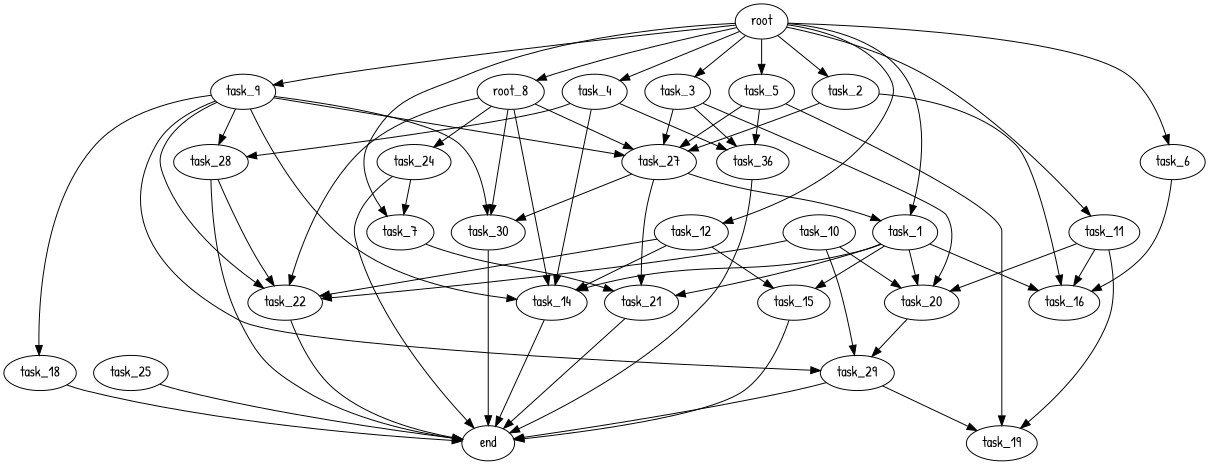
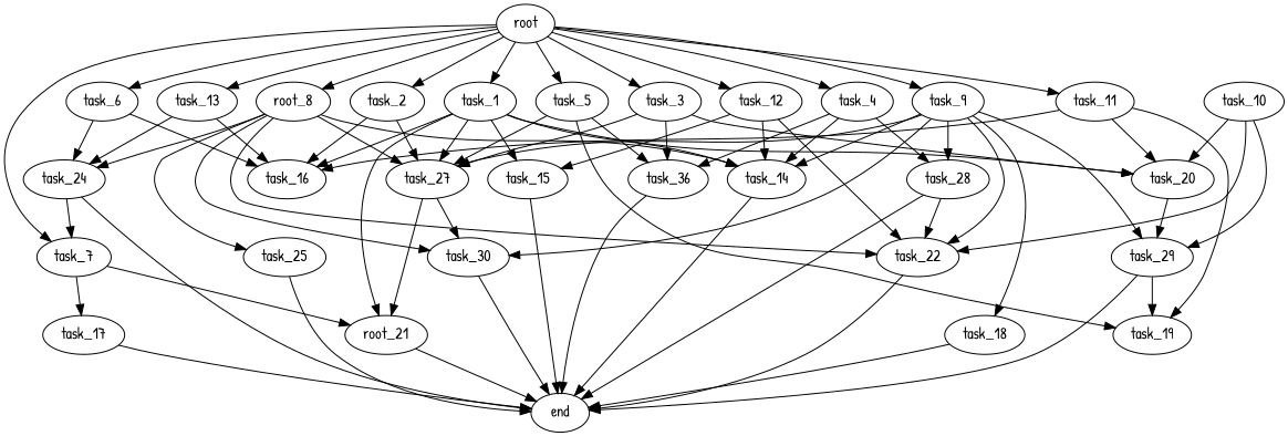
  digraph {
    fontname="Patrick Hand"
    node [fontname="Patrick Hand"]
    edge [fontname="Patrick Hand"]
    root
    task_1
    task_2
    task_3
    task_4
    task_5
    task_6
    task_7
    n9 [label=root_8]
    task_9
    task_11
    task_12
+   task_13
    task_14
    task_15
    task_16
    task_20
-   task_21
+   task_21 [label=root_21]
    task_27
    n20 [label=task_36]
    task_28
    task_19
    task_24
+   task_17
    task_22
    task_25
    task_30
    task_18
    task_29
    task_10
    end
    root -> task_1
    root -> task_2
    root -> task_3
    root -> task_4
    root -> task_5
    root -> task_6
    root -> task_7
    root -> n9
    root -> task_9
    root -> task_11
    root -> task_12
+   root -> task_13
    task_1 -> task_14
    task_1 -> task_15
    task_1 -> task_16
    task_1 -> task_20
    task_1 -> task_21
-   task_27 -> task_1
+   task_1 -> task_27
    task_2 -> task_16
    task_2 -> task_27
    task_3 -> task_20
    task_3 -> task_27
    task_3 -> n20
    task_4 -> task_14
    task_4 -> n20
    task_4 -> task_28
    task_5 -> task_27
    task_5 -> n20
    task_5 -> task_19
    task_6 -> task_16
+   task_6 -> task_24
    task_7 -> task_21
+   task_7 -> task_17
    n9 -> task_14
    n9 -> task_27
    n9 -> task_24
    n9 -> task_22
+   n9 -> task_25
    n9 -> task_30
    task_9 -> task_14
    task_9 -> task_27
    task_9 -> task_28
    task_9 -> task_22
    task_9 -> task_30
    task_9 -> task_18
    task_9 -> task_29
    task_11 -> task_16
    task_11 -> task_20
    task_11 -> task_19
    task_12 -> task_14
    task_12 -> task_15
    task_12 -> task_22
+   task_13 -> task_16
+   task_13 -> task_24
    task_14 -> end
    task_15 -> end
    task_20 -> task_29
    task_21 -> end
    task_27 -> task_21
    task_27 -> task_30
    n20 -> end
    task_28 -> task_22
    task_28 -> end
    task_24 -> task_7
    task_24 -> end
+   task_17 -> end
    task_22 -> end
    task_25 -> end
    task_30 -> end
    task_18 -> end
    task_29 -> task_19
    task_29 -> end
    task_10 -> task_20
    task_10 -> task_22
    task_10 -> task_29
  }
